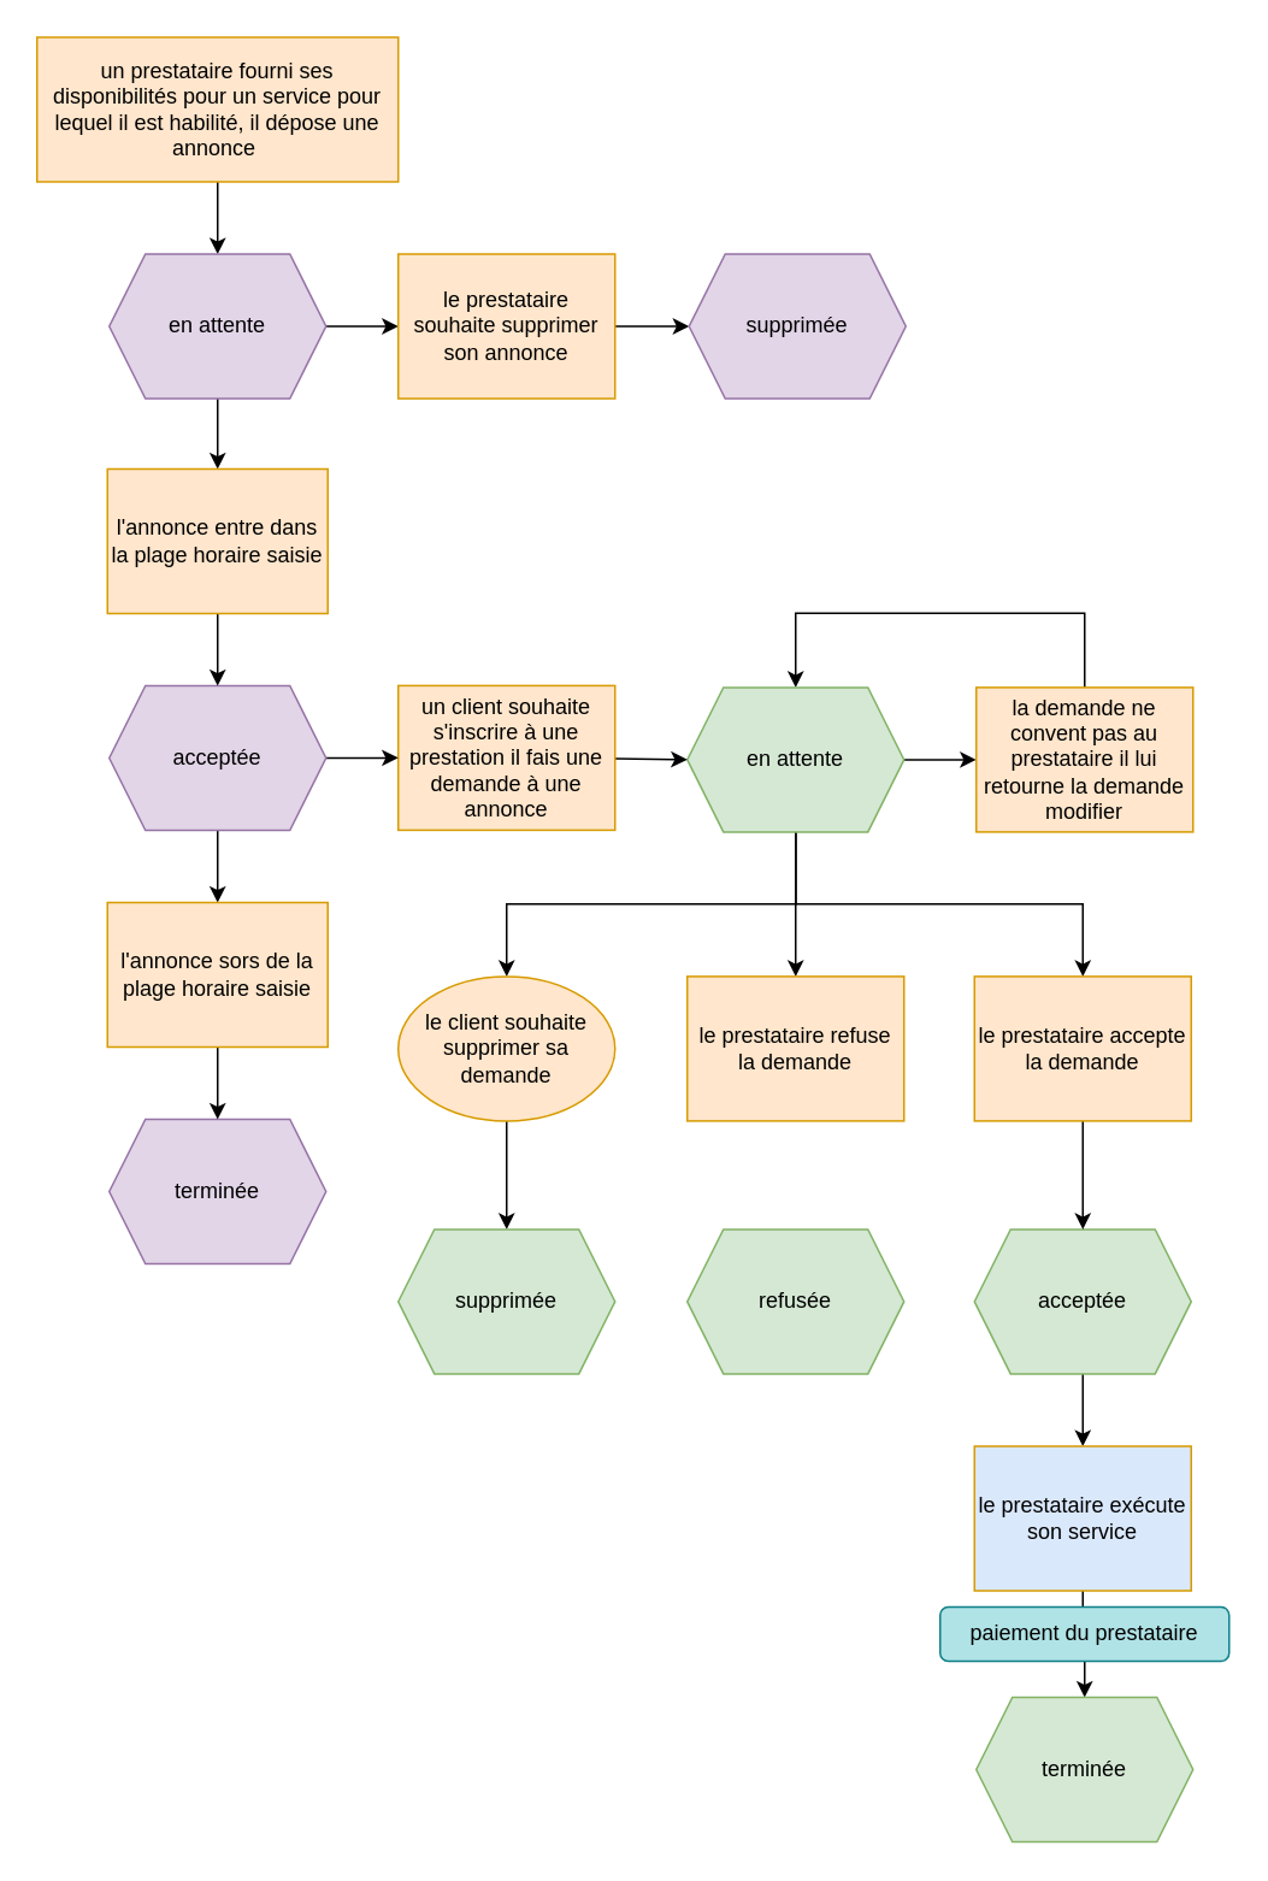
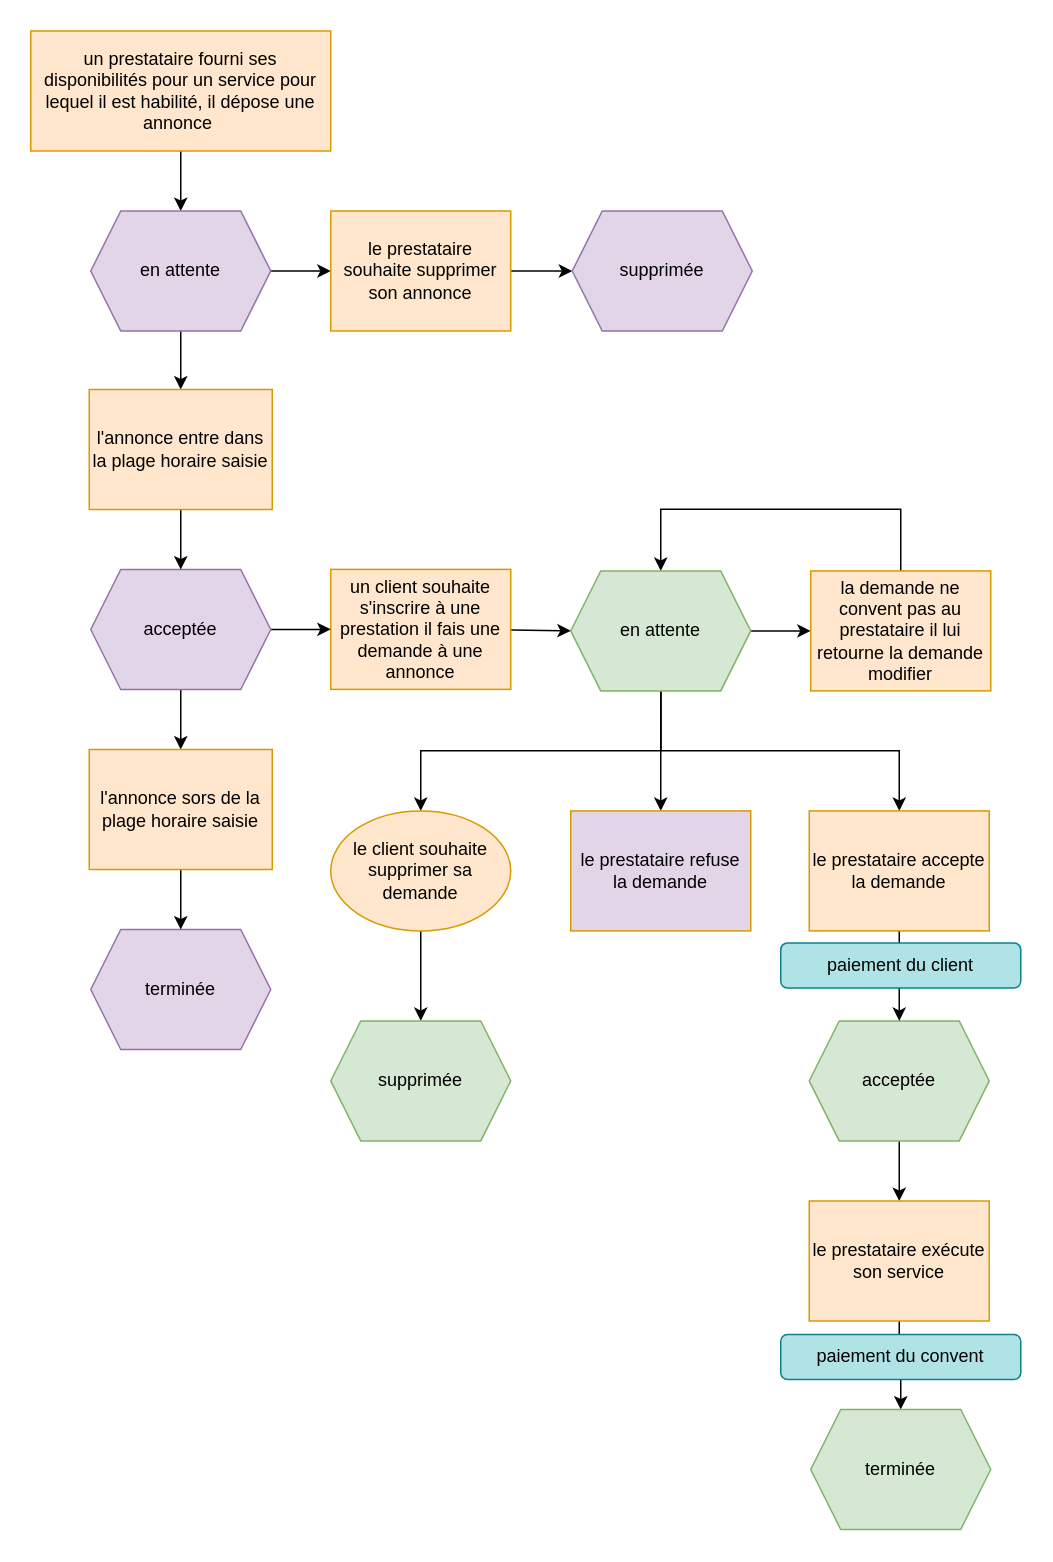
  <mxCell id="0" />
  <mxCell id="1" parent="0" />
  <mxCell id="2" value="" style="edgeStyle=orthogonalEdgeStyle;rounded=0;orthogonalLoop=1;jettySize=auto;html=1;entryX=0;entryY=0.5;entryDx=0;entryDy=0;" edge="1" parent="1" source="7" target="28"><mxGeometry relative="1" as="geometry" /></mxCell>
  <mxCell id="3" style="edgeStyle=orthogonalEdgeStyle;rounded=0;orthogonalLoop=1;jettySize=auto;html=1;exitX=0.5;exitY=1;exitDx=0;exitDy=0;" edge="1" parent="1" source="7" target="14"><mxGeometry relative="1" as="geometry" /></mxCell>
  <mxCell id="4" style="edgeStyle=orthogonalEdgeStyle;rounded=0;orthogonalLoop=1;jettySize=auto;html=1;exitX=0.5;exitY=0;exitDx=0;exitDy=0;endArrow=none;startFill=1;startArrow=classic;entryX=0.5;entryY=0;entryDx=0;entryDy=0;" edge="1" parent="1" source="7" target="28"><mxGeometry relative="1" as="geometry"><Array as="points"><mxPoint x="440" y="338.93" /><mxPoint x="600" y="338.93" /></Array></mxGeometry></mxCell>
  <mxCell id="5" style="edgeStyle=orthogonalEdgeStyle;rounded=0;orthogonalLoop=1;jettySize=auto;html=1;entryX=0.5;entryY=0;entryDx=0;entryDy=0;exitX=0.5;exitY=1;exitDx=0;exitDy=0;" edge="1" parent="1" source="7" target="39"><mxGeometry relative="1" as="geometry" /></mxCell>
  <mxCell id="6" style="edgeStyle=orthogonalEdgeStyle;rounded=0;orthogonalLoop=1;jettySize=auto;html=1;exitX=0.5;exitY=1;exitDx=0;exitDy=0;" edge="1" parent="1" source="7" target="13"><mxGeometry relative="1" as="geometry" /></mxCell>
  <mxCell id="7" value="en attente" style="shape=hexagon;perimeter=hexagonPerimeter2;whiteSpace=wrap;html=1;fixedSize=1;fillColor=#d5e8d4;strokeColor=#82b366;" vertex="1" parent="1"><mxGeometry x="380" y="379.93" width="120" height="80" as="geometry" /></mxCell>
  <mxCell id="8" value="" style="edgeStyle=orthogonalEdgeStyle;rounded=0;orthogonalLoop=1;jettySize=auto;html=1;" edge="1" parent="1" source="9" target="33"><mxGeometry relative="1" as="geometry" /></mxCell>
  <mxCell id="9" value="acceptée" style="shape=hexagon;perimeter=hexagonPerimeter2;whiteSpace=wrap;html=1;fixedSize=1;fillColor=#d5e8d4;strokeColor=#82b366;" vertex="1" parent="1"><mxGeometry x="539" y="679.93" width="120" height="80" as="geometry" /></mxCell>
  <mxCell id="10" style="edgeStyle=orthogonalEdgeStyle;rounded=0;orthogonalLoop=1;jettySize=auto;html=1;" edge="1" parent="1" target="7"><mxGeometry relative="1" as="geometry"><mxPoint x="300" y="418.93" as="sourcePoint" /></mxGeometry></mxCell>
  <mxCell id="11" value="un client souhaite s'inscrire à une prestation il fais une demande à une annonce" style="rounded=0;whiteSpace=wrap;html=1;fillColor=#ffe6cc;strokeColor=#d79b00;" vertex="1" parent="1"><mxGeometry x="220" y="378.93" width="120" height="80" as="geometry" /></mxCell>
  <mxCell id="12" value="" style="edgeStyle=orthogonalEdgeStyle;rounded=0;orthogonalLoop=1;jettySize=auto;html=1;" edge="1" parent="1" source="13" target="9"><mxGeometry relative="1" as="geometry" /></mxCell>
  <mxCell id="13" value="le prestataire accepte la demande" style="rounded=0;whiteSpace=wrap;html=1;fillColor=#ffe6cc;strokeColor=#d79b00;" vertex="1" parent="1"><mxGeometry x="539" y="539.93" width="120" height="80" as="geometry" /></mxCell>
- <mxCell id="14" value="le prestataire refuse&lt;div&gt;la demande&lt;/div&gt;" style="rounded=0;whiteSpace=wrap;html=1;fillColor=#ffe6cc;strokeColor=#d79b00;" vertex="1" parent="1"><mxGeometry x="380" y="539.93" width="120" height="80" as="geometry" /></mxCell>
+ <mxCell id="14" value="le prestataire refuse&lt;div&gt;la demande&lt;/div&gt;" style="rounded=0;whiteSpace=wrap;html=1;fillColor=#e1d5e7;strokeColor=#d79b00;" vertex="1" parent="1"><mxGeometry x="380" y="539.93" width="120" height="80" as="geometry" /></mxCell>
  <mxCell id="15" style="edgeStyle=orthogonalEdgeStyle;rounded=0;orthogonalLoop=1;jettySize=auto;html=1;entryX=0.5;entryY=0;entryDx=0;entryDy=0;" edge="1" parent="1" source="16" target="19"><mxGeometry relative="1" as="geometry" /></mxCell>
  <mxCell id="16" value="un prestataire fourni ses disponibilités pour un service&amp;nbsp;pour lequel il est habilité&lt;span style=&quot;color: rgba(0, 0, 0, 0); font-family: monospace; font-size: 0px; text-align: start; text-wrap-mode: nowrap;&quot;&gt;pour lequel il est habilitépour lequel il est habilité%3CmxGraphModel%3E%3Croot%3E%3CmxCell%20id%3D%220%22%2F%3E%3CmxCell%20id%3D%221%22%20parent%3D%220%22%2F%3E%3CmxCell%20id%3D%222%22%20value%3D%22termin%C3%A9e%22%20style%3D%22shape%3Dhexagon%3Bperimeter%3DhexagonPerimeter2%3BwhiteSpace%3Dwrap%3Bhtml%3D1%3BfixedSize%3D1%3BfillColor%3D%23e1d5e7%3BstrokeColor%3D%239673a6%3B%22%20vertex%3D%221%22%20parent%3D%221%22%3E%3CmxGeometry%20x%3D%221341%22%20y%3D%22600%22%20width%3D%22120%22%20height%3D%2280%22%20as%3D%22geometry%22%2F%3E%3C%2FmxCell%3E%3C%2Froot%3E%3C%2FmxGraphModel%3E&lt;/span&gt;, il dépose une annonce&lt;span style=&quot;background-color: transparent; color: light-dark(rgb(0, 0, 0), rgb(255, 255, 255));&quot;&gt;&amp;nbsp;&lt;/span&gt;" style="rounded=0;whiteSpace=wrap;html=1;fillColor=#ffe6cc;strokeColor=#d79b00;" vertex="1" parent="1"><mxGeometry x="20" y="20" width="200" height="80" as="geometry" /></mxCell>
  <mxCell id="17" style="edgeStyle=orthogonalEdgeStyle;rounded=0;orthogonalLoop=1;jettySize=auto;html=1;" edge="1" parent="1" source="19" target="25"><mxGeometry relative="1" as="geometry" /></mxCell>
  <mxCell id="18" value="" style="edgeStyle=orthogonalEdgeStyle;rounded=0;orthogonalLoop=1;jettySize=auto;html=1;" edge="1" parent="1" source="19" target="36"><mxGeometry relative="1" as="geometry" /></mxCell>
  <mxCell id="19" value="en attente" style="shape=hexagon;perimeter=hexagonPerimeter2;whiteSpace=wrap;html=1;fixedSize=1;fillColor=#e1d5e7;strokeColor=#9673a6;" vertex="1" parent="1"><mxGeometry x="60" y="140" width="120" height="80" as="geometry" /></mxCell>
  <mxCell id="20" value="" style="edgeStyle=orthogonalEdgeStyle;rounded=0;orthogonalLoop=1;jettySize=auto;html=1;" edge="1" parent="1" source="22" target="27"><mxGeometry relative="1" as="geometry" /></mxCell>
  <mxCell id="21" value="" style="edgeStyle=orthogonalEdgeStyle;rounded=0;orthogonalLoop=1;jettySize=auto;html=1;" edge="1" parent="1" source="22" target="11"><mxGeometry relative="1" as="geometry" /></mxCell>
  <mxCell id="22" value="acceptée" style="shape=hexagon;perimeter=hexagonPerimeter2;whiteSpace=wrap;html=1;fixedSize=1;fillColor=#e1d5e7;strokeColor=#9673a6;" vertex="1" parent="1"><mxGeometry x="60" y="379" width="120" height="80" as="geometry" /></mxCell>
  <mxCell id="23" value="terminée" style="shape=hexagon;perimeter=hexagonPerimeter2;whiteSpace=wrap;html=1;fixedSize=1;fillColor=#e1d5e7;strokeColor=#9673a6;" vertex="1" parent="1"><mxGeometry x="60" y="619" width="120" height="80" as="geometry" /></mxCell>
  <mxCell id="24" style="edgeStyle=orthogonalEdgeStyle;rounded=0;orthogonalLoop=1;jettySize=auto;html=1;" edge="1" parent="1" source="25" target="22"><mxGeometry relative="1" as="geometry" /></mxCell>
  <mxCell id="25" value="l'annonce entre dans la plage horaire saisie" style="rounded=0;whiteSpace=wrap;html=1;fillColor=#ffe6cc;strokeColor=#d79b00;" vertex="1" parent="1"><mxGeometry x="59" y="259" width="122" height="80" as="geometry" /></mxCell>
  <mxCell id="26" value="" style="edgeStyle=orthogonalEdgeStyle;rounded=0;orthogonalLoop=1;jettySize=auto;html=1;" edge="1" parent="1" source="27" target="23"><mxGeometry relative="1" as="geometry" /></mxCell>
  <mxCell id="27" value="l'annonce sors de la plage horaire saisie" style="rounded=0;whiteSpace=wrap;html=1;fillColor=#ffe6cc;strokeColor=#d79b00;" vertex="1" parent="1"><mxGeometry x="59" y="499" width="122" height="80" as="geometry" /></mxCell>
  <mxCell id="28" value="la demande ne convent pas au prestataire il lui retourne la demande modifier" style="rounded=0;whiteSpace=wrap;html=1;fillColor=#ffe6cc;strokeColor=#d79b00;" vertex="1" parent="1"><mxGeometry x="540" y="379.93" width="120" height="80" as="geometry" /></mxCell>
- <mxCell id="30" value="refusée" style="shape=hexagon;perimeter=hexagonPerimeter2;whiteSpace=wrap;html=1;fixedSize=1;fillColor=#d5e8d4;strokeColor=#82b366;" vertex="1" parent="1"><mxGeometry x="380" y="679.93" width="120" height="80" as="geometry" /></mxCell>
+ <mxCell id="29" value="paiement du client" style="rounded=1;whiteSpace=wrap;html=1;fillColor=#b0e3e6;strokeColor=#0e8088;" vertex="1" parent="1"><mxGeometry x="520" y="627.93" width="160" height="30" as="geometry" /></mxCell>
  <mxCell id="31" style="edgeStyle=orthogonalEdgeStyle;rounded=0;orthogonalLoop=1;jettySize=auto;html=1;endArrow=none;startFill=1;startArrow=classic;" edge="1" parent="1" source="32" target="33"><mxGeometry relative="1" as="geometry" /></mxCell>
  <mxCell id="32" value="terminée" style="shape=hexagon;perimeter=hexagonPerimeter2;whiteSpace=wrap;html=1;fixedSize=1;fillColor=#d5e8d4;strokeColor=#82b366;" vertex="1" parent="1"><mxGeometry x="540" y="939" width="120" height="80" as="geometry" /></mxCell>
- <mxCell id="33" value="le prestataire exécute son service" style="rounded=0;whiteSpace=wrap;html=1;fillColor=#dae8fc;strokeColor=#d79b00;" vertex="1" parent="1"><mxGeometry x="539" y="800" width="120" height="80" as="geometry" /></mxCell>
- <mxCell id="34" value="paiement du prestataire" style="rounded=1;whiteSpace=wrap;html=1;fillColor=#b0e3e6;strokeColor=#0e8088;" vertex="1" parent="1"><mxGeometry x="520" y="889" width="160" height="30" as="geometry" /></mxCell>
+ <mxCell id="33" value="le prestataire exécute son service" style="rounded=0;whiteSpace=wrap;html=1;fillColor=#ffe6cc;strokeColor=#d79b00;" vertex="1" parent="1"><mxGeometry x="539" y="800" width="120" height="80" as="geometry" /></mxCell>
+ <mxCell id="34" value="paiement du convent" style="rounded=1;whiteSpace=wrap;html=1;fillColor=#b0e3e6;strokeColor=#0e8088;" vertex="1" parent="1"><mxGeometry x="520" y="889" width="160" height="30" as="geometry" /></mxCell>
  <mxCell id="35" value="" style="edgeStyle=orthogonalEdgeStyle;rounded=0;orthogonalLoop=1;jettySize=auto;html=1;" edge="1" parent="1" source="36" target="37"><mxGeometry relative="1" as="geometry" /></mxCell>
  <mxCell id="36" value="le prestataire souhaite supprimer son annonce" style="rounded=0;whiteSpace=wrap;html=1;fillColor=#ffe6cc;strokeColor=#d79b00;" vertex="1" parent="1"><mxGeometry x="220" y="140" width="120" height="80" as="geometry" /></mxCell>
  <mxCell id="37" value="supprimée" style="shape=hexagon;perimeter=hexagonPerimeter2;whiteSpace=wrap;html=1;fixedSize=1;fillColor=#e1d5e7;strokeColor=#9673a6;" vertex="1" parent="1"><mxGeometry x="381" y="140" width="120" height="80" as="geometry" /></mxCell>
  <mxCell id="38" value="" style="edgeStyle=orthogonalEdgeStyle;rounded=0;orthogonalLoop=1;jettySize=auto;html=1;" edge="1" parent="1" source="39" target="40"><mxGeometry relative="1" as="geometry" /></mxCell>
  <mxCell id="39" value="le client souhaite supprimer sa demande" style="ellipse;whiteSpace=wrap;html=1;fillColor=#ffe6cc;strokeColor=#d79b00;" vertex="1" parent="1"><mxGeometry x="220" y="539.93" width="120" height="80" as="geometry" /></mxCell>
  <mxCell id="40" value="supprimée" style="shape=hexagon;perimeter=hexagonPerimeter2;whiteSpace=wrap;html=1;fixedSize=1;fillColor=#d5e8d4;strokeColor=#82b366;" vertex="1" parent="1"><mxGeometry x="220" y="679.93" width="120" height="80" as="geometry" /></mxCell>
